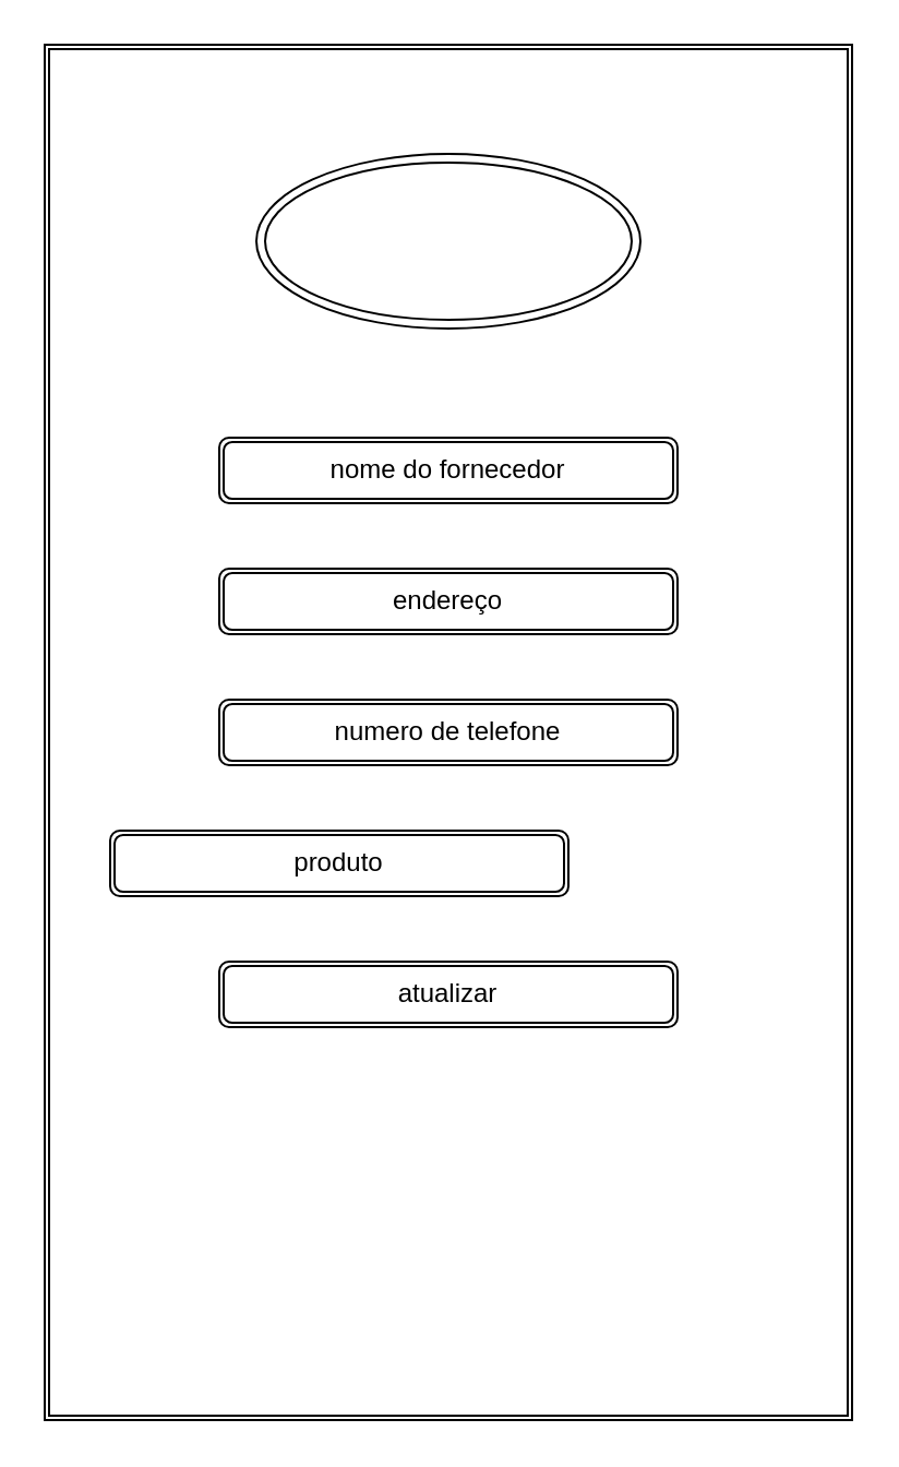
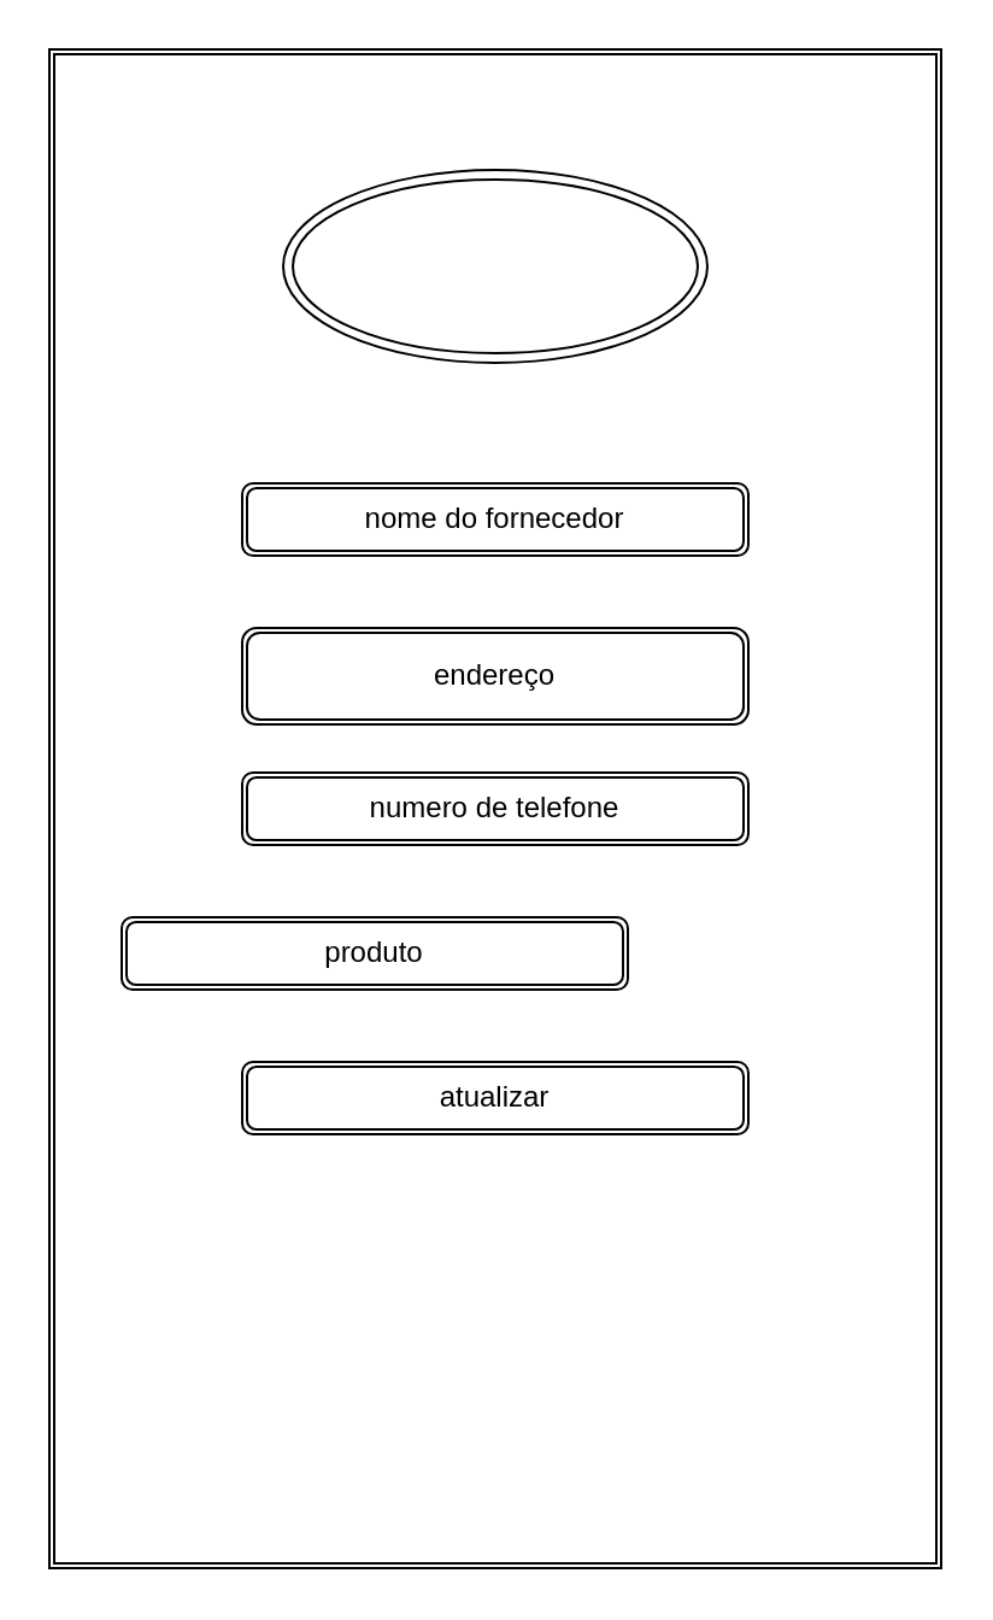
  <mxCell id="0" />
  <mxCell id="1" parent="0" />
  <mxCell id="2" value="" style="shape=ext;double=1;rounded=0;whiteSpace=wrap;html=1;" vertex="1" parent="1"><mxGeometry x="20" y="20" width="370" height="630" as="geometry" /></mxCell>
  <mxCell id="3" value="nome do fornecedor" style="shape=ext;double=1;rounded=1;whiteSpace=wrap;html=1;" vertex="1" parent="1"><mxGeometry x="100" y="200" width="210" height="30" as="geometry" /></mxCell>
- <mxCell id="4" value="endereço" style="shape=ext;double=1;rounded=1;whiteSpace=wrap;html=1;" vertex="1" parent="1"><mxGeometry x="100" y="260" width="210" height="30" as="geometry" /></mxCell>
+ <mxCell id="4" value="endereço" style="shape=ext;double=1;rounded=1;whiteSpace=wrap;html=1;" vertex="1" parent="1"><mxGeometry x="100" y="260" width="210" height="40" as="geometry" /></mxCell>
  <mxCell id="5" value="produto" style="shape=ext;double=1;rounded=1;whiteSpace=wrap;html=1;" vertex="1" parent="1"><mxGeometry x="50" y="380" width="210" height="30" as="geometry" /></mxCell>
  <mxCell id="6" value="numero de telefone" style="shape=ext;double=1;rounded=1;whiteSpace=wrap;html=1;" vertex="1" parent="1"><mxGeometry x="100" y="320" width="210" height="30" as="geometry" /></mxCell>
  <mxCell id="7" value="atualizar" style="shape=ext;double=1;rounded=1;whiteSpace=wrap;html=1;" vertex="1" parent="1"><mxGeometry x="100" y="440" width="210" height="30" as="geometry" /></mxCell>
  <mxCell id="8" value="" style="ellipse;shape=doubleEllipse;whiteSpace=wrap;html=1;" vertex="1" parent="1"><mxGeometry x="117" y="70" width="176" height="80" as="geometry" /></mxCell>
